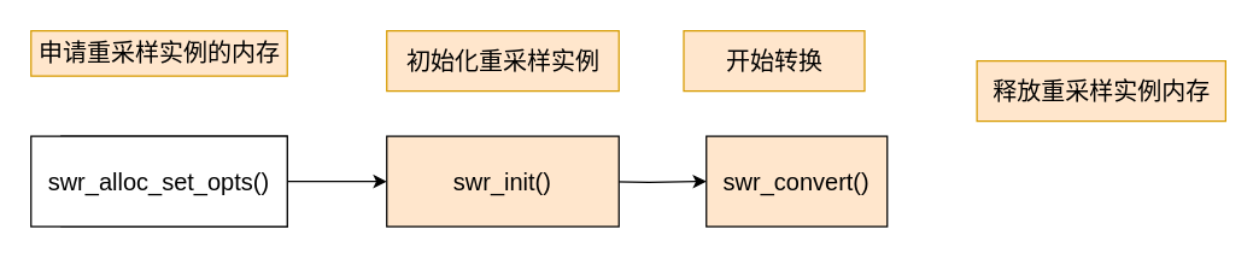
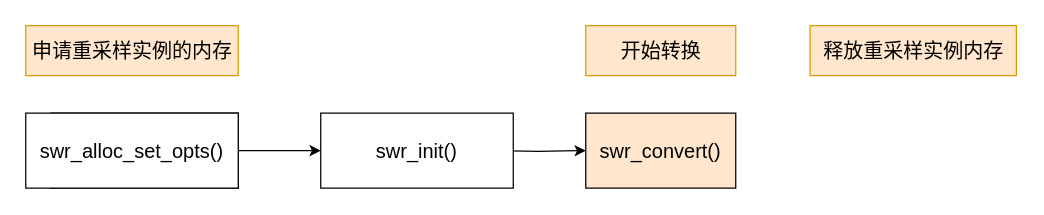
  <mxCell id="0" />
  <mxCell id="1" parent="0" />
  <mxCell id="2" style="edgeStyle=orthogonalEdgeStyle;rounded=0;orthogonalLoop=1;jettySize=auto;html=1;fontSize=16;entryX=0;entryY=0.5;entryDx=0;entryDy=0;" edge="1" parent="1" source="3" target="11"><mxGeometry relative="1" as="geometry"><mxPoint x="271" y="120" as="targetPoint" /></mxGeometry></mxCell>
  <mxCell id="3" value="swr_alloc_set_opts()" style="rounded=0;whiteSpace=wrap;html=1;" parent="1" vertex="1"><mxGeometry x="40" y="90" width="150" height="60" as="geometry" /></mxCell>
  <mxCell id="4" style="edgeStyle=orthogonalEdgeStyle;rounded=0;orthogonalLoop=1;jettySize=auto;html=1;fontSize=16;" edge="1" parent="1" target="5"><mxGeometry relative="1" as="geometry"><mxPoint x="391" y="120" as="sourcePoint" /></mxGeometry></mxCell>
  <mxCell id="5" value="swr_convert()" style="rounded=0;whiteSpace=wrap;html=1;fontSize=16;fillColor=#ffe6cc;" vertex="1" parent="1"><mxGeometry x="468" y="90" width="120" height="60" as="geometry" /></mxCell>
- <mxCell id="6" value="申请重采样实例的内存" style="text;strokeColor=#d79b00;fillColor=#ffe6cc;html=1;fontSize=16;fontStyle=0;verticalAlign=middle;align=center;" vertex="1" parent="1"><mxGeometry x="20" y="20" width="170" height="30" as="geometry" /></mxCell>
- <mxCell id="7" value="初始化重采样实例" style="text;strokeColor=#d79b00;fillColor=#ffe6cc;html=1;fontSize=16;fontStyle=0;verticalAlign=middle;align=center;" vertex="1" parent="1"><mxGeometry x="256" y="20" width="154" height="40" as="geometry" /></mxCell>
- <mxCell id="8" value="开始转换" style="text;strokeColor=#d79b00;fillColor=#ffe6cc;html=1;fontSize=16;fontStyle=0;verticalAlign=middle;align=center;" vertex="1" parent="1"><mxGeometry x="453" y="20" width="120" height="40" as="geometry" /></mxCell>
- <mxCell id="9" value="释放重采样实例内存" style="text;strokeColor=#d79b00;fillColor=#ffe6cc;html=1;fontSize=16;fontStyle=0;verticalAlign=middle;align=center;" vertex="1" parent="1"><mxGeometry x="647.5" y="40" width="165" height="40" as="geometry" /></mxCell>
+ <mxCell id="6" value="申请重采样实例的内存" style="text;strokeColor=#d79b00;fillColor=#ffe6cc;html=1;fontSize=16;fontStyle=0;verticalAlign=middle;align=center;" vertex="1" parent="1"><mxGeometry x="20" y="20" width="170" height="40" as="geometry" /></mxCell>
+ <mxCell id="8" value="开始转换" style="text;strokeColor=#d79b00;fillColor=#ffe6cc;html=1;fontSize=16;fontStyle=0;verticalAlign=middle;align=center;" vertex="1" parent="1"><mxGeometry x="468" y="20" width="120" height="40" as="geometry" /></mxCell>
+ <mxCell id="9" value="释放重采样实例内存" style="text;strokeColor=#d79b00;fillColor=#ffe6cc;html=1;fontSize=16;fontStyle=0;verticalAlign=middle;align=center;" vertex="1" parent="1"><mxGeometry x="647.5" y="20" width="165" height="40" as="geometry" /></mxCell>
  <mxCell id="10" value="swr_alloc_set_opts()" style="rounded=0;whiteSpace=wrap;html=1;fontSize=16;" vertex="1" parent="1"><mxGeometry x="20" y="90" width="170" height="60" as="geometry" /></mxCell>
- <mxCell id="11" value="swr_init()" style="rounded=0;whiteSpace=wrap;html=1;fontSize=16;fillColor=#ffe6cc;" vertex="1" parent="1"><mxGeometry x="256" y="90" width="154" height="60" as="geometry" /></mxCell>
+ <mxCell id="11" value="swr_init()" style="rounded=0;whiteSpace=wrap;html=1;fontSize=16;" vertex="1" parent="1"><mxGeometry x="256" y="90" width="154" height="60" as="geometry" /></mxCell>
